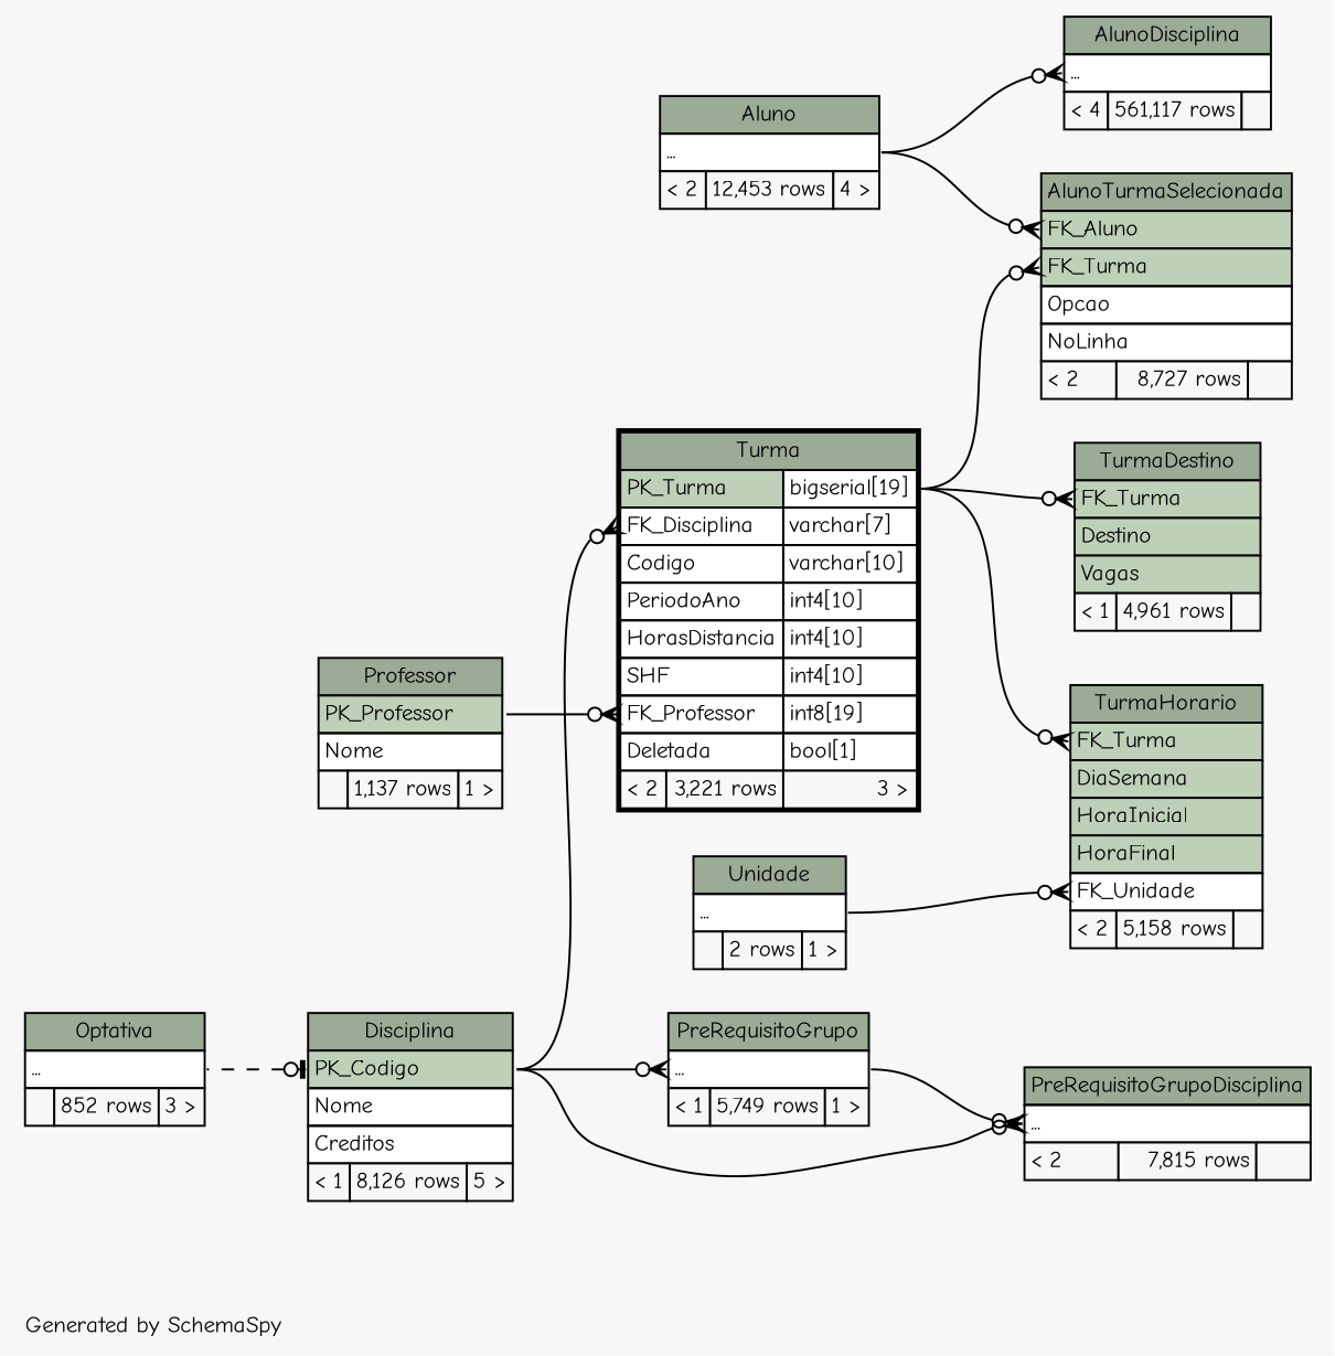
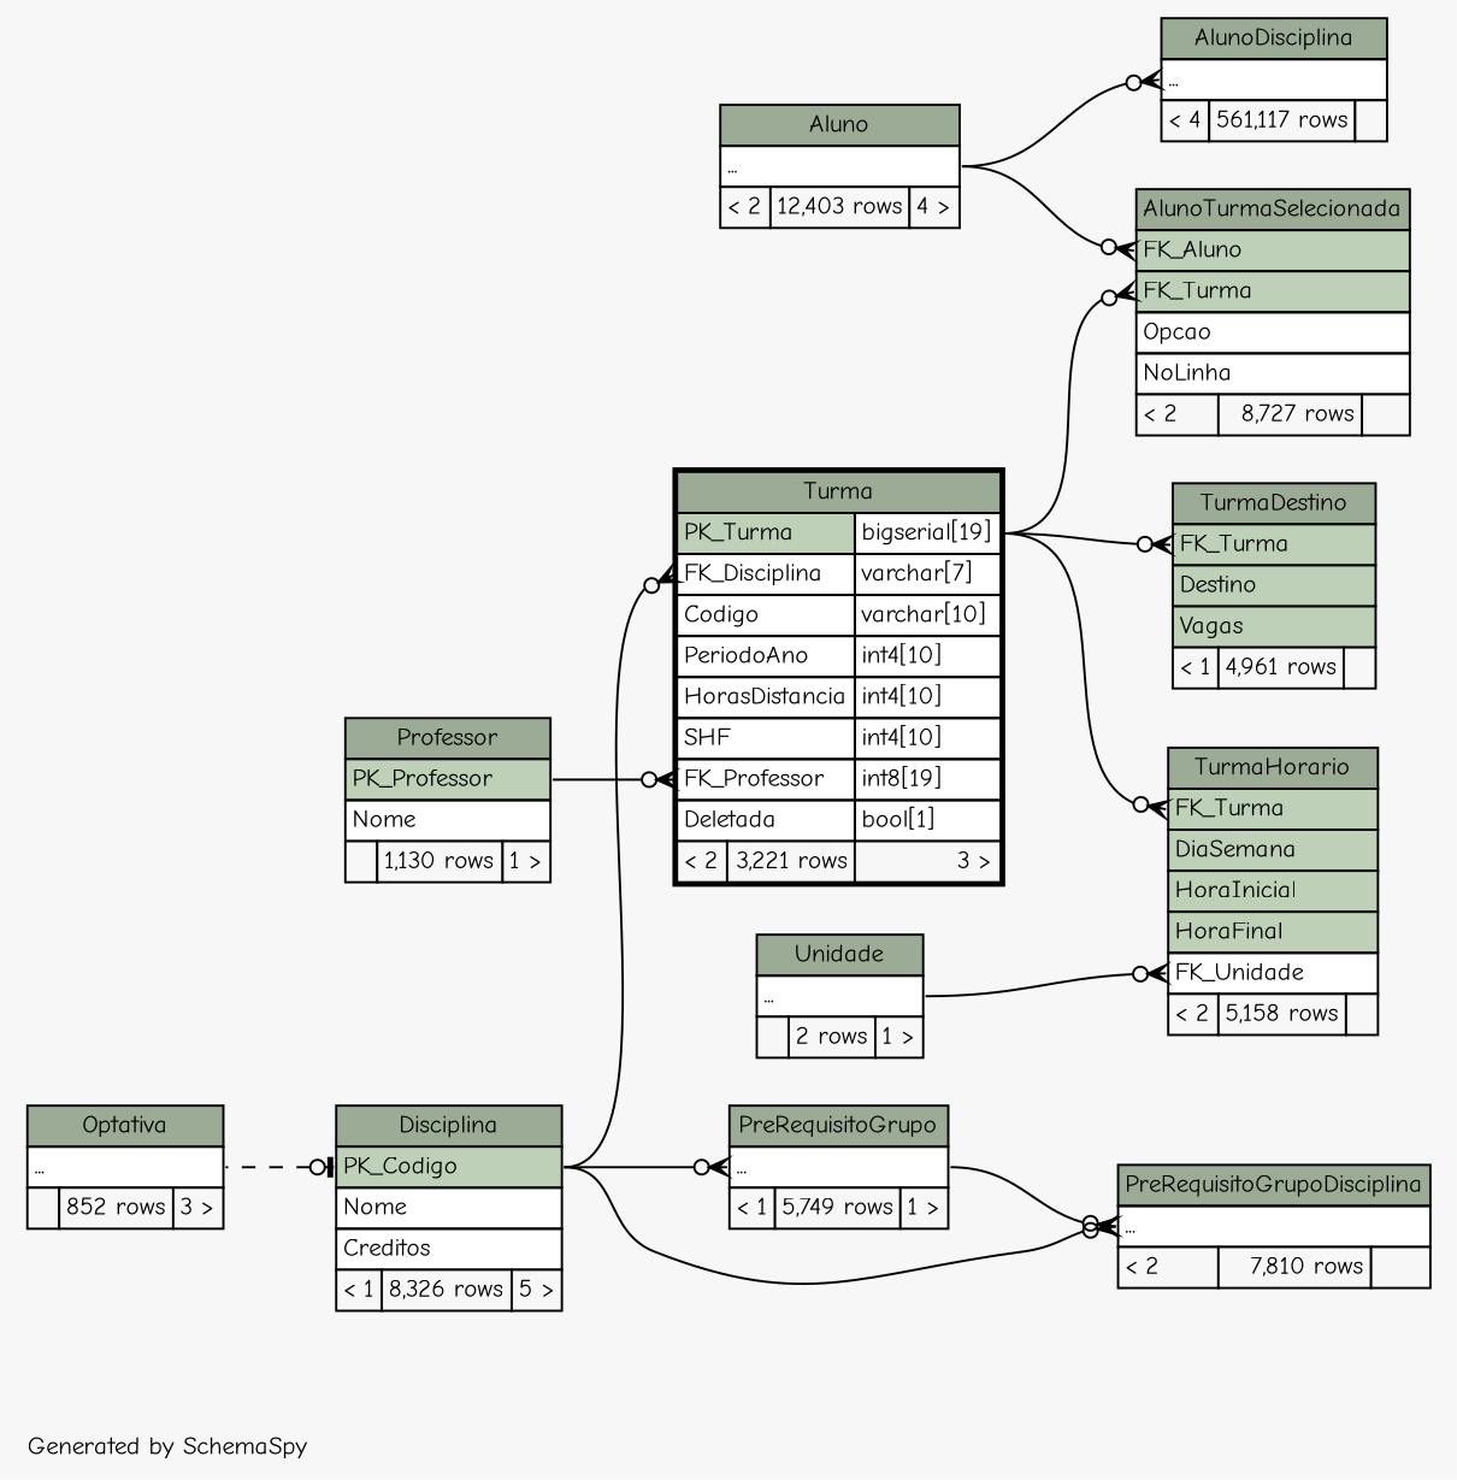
  digraph {
    bgcolor="#f7f7f7"
    fontname="Comic Neue"
    fontsize=11
    label="\nGenerated by SchemaSpy"
    labeljust=l
    nodesep=0.18
    rankdir=RL
    ranksep=0.46
    node [fontname="Comic Neue" fontsize=11 shape=plaintext]
    edge [arrowhead=none arrowsize=0.8 arrowtail=crowodot dir=back fontname="Comic Neue" headport="elipses:e" tailport="elipses:w"]
    n1 [label=<     <TABLE BORDER="0" CELLBORDER="1" CELLSPACING="0" BGCOLOR="#ffffff">       <TR><TD COLSPAN="3" BGCOLOR="#9bab96" ALIGN="CENTER">AlunoDisciplina</TD></TR>       <TR><TD PORT="elipses" COLSPAN="3" ALIGN="LEFT">...</TD></TR>       <TR><TD ALIGN="LEFT" BGCOLOR="#f7f7f7">&lt; 4</TD><TD ALIGN="RIGHT" BGCOLOR="#f7f7f7">561,117 rows</TD><TD ALIGN="RIGHT" BGCOLOR="#f7f7f7">  </TD></TR>     </TABLE>>]
-   n2 [label=<     <TABLE BORDER="0" CELLBORDER="1" CELLSPACING="0" BGCOLOR="#ffffff">       <TR><TD COLSPAN="3" BGCOLOR="#9bab96" ALIGN="CENTER">Aluno</TD></TR>       <TR><TD PORT="elipses" COLSPAN="3" ALIGN="LEFT">...</TD></TR>       <TR><TD ALIGN="LEFT" BGCOLOR="#f7f7f7">&lt; 2</TD><TD ALIGN="RIGHT" BGCOLOR="#f7f7f7">12,453 rows</TD><TD ALIGN="RIGHT" BGCOLOR="#f7f7f7">4 &gt;</TD></TR>     </TABLE>>]
-   n3 [label=<     <TABLE BORDER="0" CELLBORDER="1" CELLSPACING="0" BGCOLOR="#ffffff">       <TR><TD COLSPAN="3" BGCOLOR="#9bab96" ALIGN="CENTER">Disciplina</TD></TR>       <TR><TD PORT="PK_Codigo" COLSPAN="3" BGCOLOR="#bed1b8" ALIGN="LEFT">PK_Codigo</TD></TR>       <TR><TD PORT="Nome" COLSPAN="3" ALIGN="LEFT">Nome</TD></TR>       <TR><TD PORT="Creditos" COLSPAN="3" ALIGN="LEFT">Creditos</TD></TR>       <TR><TD ALIGN="LEFT" BGCOLOR="#f7f7f7">&lt; 1</TD><TD ALIGN="RIGHT" BGCOLOR="#f7f7f7">8,126 rows</TD><TD ALIGN="RIGHT" BGCOLOR="#f7f7f7">5 &gt;</TD></TR>     </TABLE>>]
+   n2 [label=<     <TABLE BORDER="0" CELLBORDER="1" CELLSPACING="0" BGCOLOR="#ffffff">       <TR><TD COLSPAN="3" BGCOLOR="#9bab96" ALIGN="CENTER">Aluno</TD></TR>       <TR><TD PORT="elipses" COLSPAN="3" ALIGN="LEFT">...</TD></TR>       <TR><TD ALIGN="LEFT" BGCOLOR="#f7f7f7">&lt; 2</TD><TD ALIGN="RIGHT" BGCOLOR="#f7f7f7">12,403 rows</TD><TD ALIGN="RIGHT" BGCOLOR="#f7f7f7">4 &gt;</TD></TR>     </TABLE>>]
+   n3 [label=<     <TABLE BORDER="0" CELLBORDER="1" CELLSPACING="0" BGCOLOR="#ffffff">       <TR><TD COLSPAN="3" BGCOLOR="#9bab96" ALIGN="CENTER">Disciplina</TD></TR>       <TR><TD PORT="PK_Codigo" COLSPAN="3" BGCOLOR="#bed1b8" ALIGN="LEFT">PK_Codigo</TD></TR>       <TR><TD PORT="Nome" COLSPAN="3" ALIGN="LEFT">Nome</TD></TR>       <TR><TD PORT="Creditos" COLSPAN="3" ALIGN="LEFT">Creditos</TD></TR>       <TR><TD ALIGN="LEFT" BGCOLOR="#f7f7f7">&lt; 1</TD><TD ALIGN="RIGHT" BGCOLOR="#f7f7f7">8,326 rows</TD><TD ALIGN="RIGHT" BGCOLOR="#f7f7f7">5 &gt;</TD></TR>     </TABLE>>]
    n4 [label=<     <TABLE BORDER="0" CELLBORDER="1" CELLSPACING="0" BGCOLOR="#ffffff">       <TR><TD COLSPAN="3" BGCOLOR="#9bab96" ALIGN="CENTER">Optativa</TD></TR>       <TR><TD PORT="elipses" COLSPAN="3" ALIGN="LEFT">...</TD></TR>       <TR><TD ALIGN="LEFT" BGCOLOR="#f7f7f7">  </TD><TD ALIGN="RIGHT" BGCOLOR="#f7f7f7">852 rows</TD><TD ALIGN="RIGHT" BGCOLOR="#f7f7f7">3 &gt;</TD></TR>     </TABLE>>]
    n5 [label=<     <TABLE BORDER="0" CELLBORDER="1" CELLSPACING="0" BGCOLOR="#ffffff">       <TR><TD COLSPAN="3" BGCOLOR="#9bab96" ALIGN="CENTER">AlunoTurmaSelecionada</TD></TR>       <TR><TD PORT="FK_Aluno" COLSPAN="3" BGCOLOR="#bed1b8" ALIGN="LEFT">FK_Aluno</TD></TR>       <TR><TD PORT="FK_Turma" COLSPAN="3" BGCOLOR="#bed1b8" ALIGN="LEFT">FK_Turma</TD></TR>       <TR><TD PORT="Opcao" COLSPAN="3" ALIGN="LEFT">Opcao</TD></TR>       <TR><TD PORT="NoLinha" COLSPAN="3" ALIGN="LEFT">NoLinha</TD></TR>       <TR><TD ALIGN="LEFT" BGCOLOR="#f7f7f7">&lt; 2</TD><TD ALIGN="RIGHT" BGCOLOR="#f7f7f7">8,727 rows</TD><TD ALIGN="RIGHT" BGCOLOR="#f7f7f7">  </TD></TR>     </TABLE>>]
    n6 [label=<     <TABLE BORDER="2" CELLBORDER="1" CELLSPACING="0" BGCOLOR="#ffffff">       <TR><TD COLSPAN="3" BGCOLOR="#9bab96" ALIGN="CENTER">Turma</TD></TR>       <TR><TD PORT="PK_Turma" COLSPAN="2" BGCOLOR="#bed1b8" ALIGN="LEFT">PK_Turma</TD><TD PORT="PK_Turma.type" ALIGN="LEFT">bigserial[19]</TD></TR>       <TR><TD PORT="FK_Disciplina" COLSPAN="2" ALIGN="LEFT">FK_Disciplina</TD><TD PORT="FK_Disciplina.type" ALIGN="LEFT">varchar[7]</TD></TR>       <TR><TD PORT="Codigo" COLSPAN="2" ALIGN="LEFT">Codigo</TD><TD PORT="Codigo.type" ALIGN="LEFT">varchar[10]</TD></TR>       <TR><TD PORT="PeriodoAno" COLSPAN="2" ALIGN="LEFT">PeriodoAno</TD><TD PORT="PeriodoAno.type" ALIGN="LEFT">int4[10]</TD></TR>       <TR><TD PORT="HorasDistancia" COLSPAN="2" ALIGN="LEFT">HorasDistancia</TD><TD PORT="HorasDistancia.type" ALIGN="LEFT">int4[10]</TD></TR>       <TR><TD PORT="SHF" COLSPAN="2" ALIGN="LEFT">SHF</TD><TD PORT="SHF.type" ALIGN="LEFT">int4[10]</TD></TR>       <TR><TD PORT="FK_Professor" COLSPAN="2" ALIGN="LEFT">FK_Professor</TD><TD PORT="FK_Professor.type" ALIGN="LEFT">int8[19]</TD></TR>       <TR><TD PORT="Deletada" COLSPAN="2" ALIGN="LEFT">Deletada</TD><TD PORT="Deletada.type" ALIGN="LEFT">bool[1]</TD></TR>       <TR><TD ALIGN="LEFT" BGCOLOR="#f7f7f7">&lt; 2</TD><TD ALIGN="RIGHT" BGCOLOR="#f7f7f7">3,221 rows</TD><TD ALIGN="RIGHT" BGCOLOR="#f7f7f7">3 &gt;</TD></TR>     </TABLE>>]
-   n7 [label=<     <TABLE BORDER="0" CELLBORDER="1" CELLSPACING="0" BGCOLOR="#ffffff">       <TR><TD COLSPAN="3" BGCOLOR="#9bab96" ALIGN="CENTER">Professor</TD></TR>       <TR><TD PORT="PK_Professor" COLSPAN="3" BGCOLOR="#bed1b8" ALIGN="LEFT">PK_Professor</TD></TR>       <TR><TD PORT="Nome" COLSPAN="3" ALIGN="LEFT">Nome</TD></TR>       <TR><TD ALIGN="LEFT" BGCOLOR="#f7f7f7">  </TD><TD ALIGN="RIGHT" BGCOLOR="#f7f7f7">1,137 rows</TD><TD ALIGN="RIGHT" BGCOLOR="#f7f7f7">1 &gt;</TD></TR>     </TABLE>>]
+   n7 [label=<     <TABLE BORDER="0" CELLBORDER="1" CELLSPACING="0" BGCOLOR="#ffffff">       <TR><TD COLSPAN="3" BGCOLOR="#9bab96" ALIGN="CENTER">Professor</TD></TR>       <TR><TD PORT="PK_Professor" COLSPAN="3" BGCOLOR="#bed1b8" ALIGN="LEFT">PK_Professor</TD></TR>       <TR><TD PORT="Nome" COLSPAN="3" ALIGN="LEFT">Nome</TD></TR>       <TR><TD ALIGN="LEFT" BGCOLOR="#f7f7f7">  </TD><TD ALIGN="RIGHT" BGCOLOR="#f7f7f7">1,130 rows</TD><TD ALIGN="RIGHT" BGCOLOR="#f7f7f7">1 &gt;</TD></TR>     </TABLE>>]
    n8 [label=<     <TABLE BORDER="0" CELLBORDER="1" CELLSPACING="0" BGCOLOR="#ffffff">       <TR><TD COLSPAN="3" BGCOLOR="#9bab96" ALIGN="CENTER">PreRequisitoGrupo</TD></TR>       <TR><TD PORT="elipses" COLSPAN="3" ALIGN="LEFT">...</TD></TR>       <TR><TD ALIGN="LEFT" BGCOLOR="#f7f7f7">&lt; 1</TD><TD ALIGN="RIGHT" BGCOLOR="#f7f7f7">5,749 rows</TD><TD ALIGN="RIGHT" BGCOLOR="#f7f7f7">1 &gt;</TD></TR>     </TABLE>>]
-   n9 [label=<     <TABLE BORDER="0" CELLBORDER="1" CELLSPACING="0" BGCOLOR="#ffffff">       <TR><TD COLSPAN="3" BGCOLOR="#9bab96" ALIGN="CENTER">PreRequisitoGrupoDisciplina</TD></TR>       <TR><TD PORT="elipses" COLSPAN="3" ALIGN="LEFT">...</TD></TR>       <TR><TD ALIGN="LEFT" BGCOLOR="#f7f7f7">&lt; 2</TD><TD ALIGN="RIGHT" BGCOLOR="#f7f7f7">7,815 rows</TD><TD ALIGN="RIGHT" BGCOLOR="#f7f7f7">  </TD></TR>     </TABLE>>]
+   n9 [label=<     <TABLE BORDER="0" CELLBORDER="1" CELLSPACING="0" BGCOLOR="#ffffff">       <TR><TD COLSPAN="3" BGCOLOR="#9bab96" ALIGN="CENTER">PreRequisitoGrupoDisciplina</TD></TR>       <TR><TD PORT="elipses" COLSPAN="3" ALIGN="LEFT">...</TD></TR>       <TR><TD ALIGN="LEFT" BGCOLOR="#f7f7f7">&lt; 2</TD><TD ALIGN="RIGHT" BGCOLOR="#f7f7f7">7,810 rows</TD><TD ALIGN="RIGHT" BGCOLOR="#f7f7f7">  </TD></TR>     </TABLE>>]
    n10 [label=<     <TABLE BORDER="0" CELLBORDER="1" CELLSPACING="0" BGCOLOR="#ffffff">       <TR><TD COLSPAN="3" BGCOLOR="#9bab96" ALIGN="CENTER">TurmaDestino</TD></TR>       <TR><TD PORT="FK_Turma" COLSPAN="3" BGCOLOR="#bed1b8" ALIGN="LEFT">FK_Turma</TD></TR>       <TR><TD PORT="Destino" COLSPAN="3" BGCOLOR="#bed1b8" ALIGN="LEFT">Destino</TD></TR>       <TR><TD PORT="Vagas" COLSPAN="3" BGCOLOR="#bed1b8" ALIGN="LEFT">Vagas</TD></TR>       <TR><TD ALIGN="LEFT" BGCOLOR="#f7f7f7">&lt; 1</TD><TD ALIGN="RIGHT" BGCOLOR="#f7f7f7">4,961 rows</TD><TD ALIGN="RIGHT" BGCOLOR="#f7f7f7">  </TD></TR>     </TABLE>>]
    n11 [label=<     <TABLE BORDER="0" CELLBORDER="1" CELLSPACING="0" BGCOLOR="#ffffff">       <TR><TD COLSPAN="3" BGCOLOR="#9bab96" ALIGN="CENTER">TurmaHorario</TD></TR>       <TR><TD PORT="FK_Turma" COLSPAN="3" BGCOLOR="#bed1b8" ALIGN="LEFT">FK_Turma</TD></TR>       <TR><TD PORT="DiaSemana" COLSPAN="3" BGCOLOR="#bed1b8" ALIGN="LEFT">DiaSemana</TD></TR>       <TR><TD PORT="HoraInicial" COLSPAN="3" BGCOLOR="#bed1b8" ALIGN="LEFT">HoraInicial</TD></TR>       <TR><TD PORT="HoraFinal" COLSPAN="3" BGCOLOR="#bed1b8" ALIGN="LEFT">HoraFinal</TD></TR>       <TR><TD PORT="FK_Unidade" COLSPAN="3" ALIGN="LEFT">FK_Unidade</TD></TR>       <TR><TD ALIGN="LEFT" BGCOLOR="#f7f7f7">&lt; 2</TD><TD ALIGN="RIGHT" BGCOLOR="#f7f7f7">5,158 rows</TD><TD ALIGN="RIGHT" BGCOLOR="#f7f7f7">  </TD></TR>     </TABLE>>]
    n12 [label=<     <TABLE BORDER="0" CELLBORDER="1" CELLSPACING="0" BGCOLOR="#ffffff">       <TR><TD COLSPAN="3" BGCOLOR="#9bab96" ALIGN="CENTER">Unidade</TD></TR>       <TR><TD PORT="elipses" COLSPAN="3" ALIGN="LEFT">...</TD></TR>       <TR><TD ALIGN="LEFT" BGCOLOR="#f7f7f7">  </TD><TD ALIGN="RIGHT" BGCOLOR="#f7f7f7">2 rows</TD><TD ALIGN="RIGHT" BGCOLOR="#f7f7f7">1 &gt;</TD></TR>     </TABLE>>]
    n1 -> n2
    n3 -> n4 [arrowtail=teeodot style=dashed tailport="PK_Codigo:w"]
    n5 -> n2 [tailport="FK_Aluno:w"]
    n5 -> n6 [headport="PK_Turma.type:e" tailport="FK_Turma:w"]
    n6 -> n3 [headport="PK_Codigo:e" tailport="FK_Disciplina:w"]
    n6 -> n7 [headport="PK_Professor:e" tailport="FK_Professor:w"]
    n8 -> n3 [headport="PK_Codigo:e"]
    n9 -> n3 [headport="PK_Codigo:e"]
    n9 -> n8
    n10 -> n6 [headport="PK_Turma.type:e" tailport="FK_Turma:w"]
    n11 -> n6 [headport="PK_Turma.type:e" tailport="FK_Turma:w"]
    n11 -> n12 [tailport="FK_Unidade:w"]
  }
